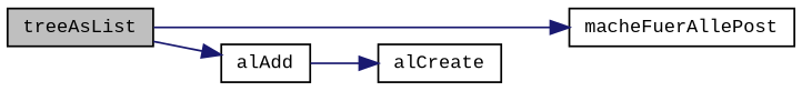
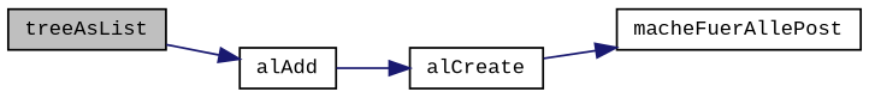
  digraph {
    fontname="Liberation Mono"
    rankdir=LR
    node [color=black fillcolor=white fontname="Liberation Mono" fontsize=10 shape=record style=filled]
    edge [color=midnightblue fontname="Liberation Mono" fontsize=10 labelfontname=Helvetica labelfontsize=10 style=solid]
    n1 [fillcolor=grey75 fontcolor=black height=0.2 label=treeAsList width=0.4]
    n2 [height=0.2 label=macheFuerAllePost width=0.4]
    n3 [height=0.2 label=alAdd width=0.4]
    n4 [height=0.2 label=alCreate width=0.4]
-   n1 -> n2
+   n4 -> n2
    n1 -> n3
    n3 -> n4
  }
